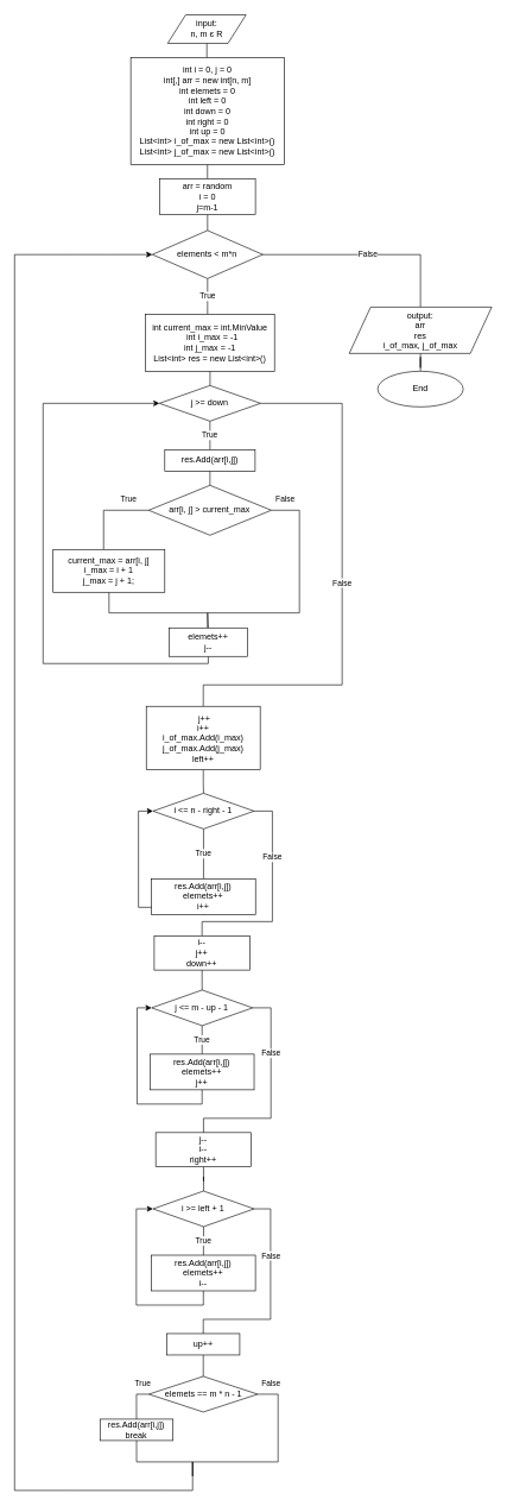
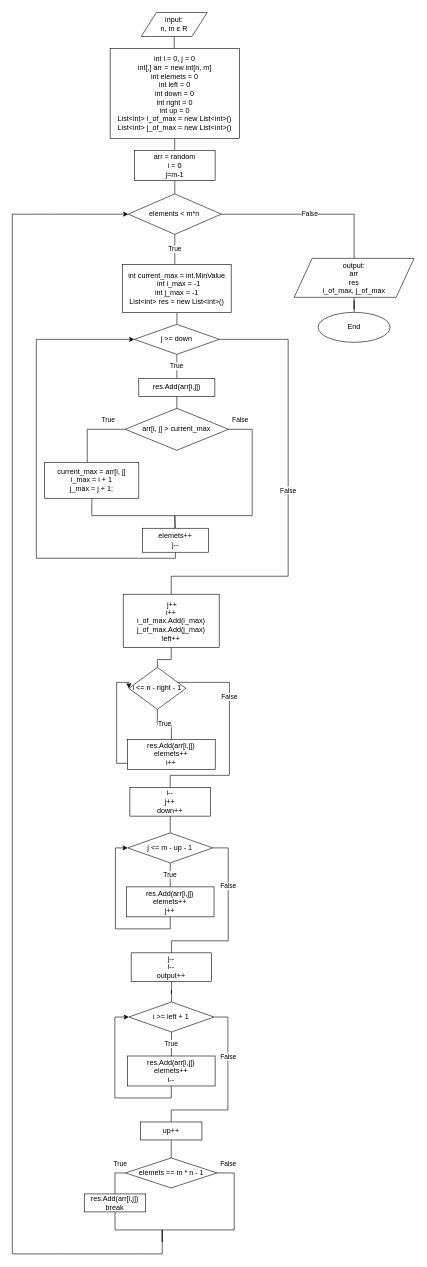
  <mxCell id="0" />
  <mxCell id="1" parent="0" />
  <mxCell id="2" value="" style="edgeStyle=orthogonalEdgeStyle;rounded=0;orthogonalLoop=1;jettySize=auto;html=1;endArrow=none;endFill=0;" edge="1" parent="1" source="3" target="5"><mxGeometry relative="1" as="geometry" /></mxCell>
  <mxCell id="3" value="input:&lt;br&gt;n, m є R" style="shape=parallelogram;html=1;strokeWidth=1;perimeter=parallelogramPerimeter;whiteSpace=wrap;rounded=0;arcSize=12;size=0.23;" vertex="1" parent="1"><mxGeometry x="235" y="20" width="110" height="40" as="geometry" /></mxCell>
  <mxCell id="4" value="" style="edgeStyle=orthogonalEdgeStyle;rounded=0;orthogonalLoop=1;jettySize=auto;html=1;endArrow=none;endFill=0;" edge="1" parent="1" source="5" target="7"><mxGeometry relative="1" as="geometry" /></mxCell>
  <mxCell id="5" value="int i = 0, j = 0&lt;br&gt;int[,] arr = new int[n, m]&lt;br&gt;int elemets = 0&lt;br&gt;int left = 0&lt;br&gt;int down = 0&lt;br&gt;int right = 0&lt;br&gt;int up = 0&lt;br&gt;List&amp;lt;int&amp;gt; i_of_max = new List&amp;lt;int&amp;gt;()&lt;br&gt;List&amp;lt;int&amp;gt; j_of_max = new List&amp;lt;int&amp;gt;()" style="rounded=0;whiteSpace=wrap;html=1;" vertex="1" parent="1"><mxGeometry x="183.13" y="80" width="215.63" height="150" as="geometry" /></mxCell>
  <mxCell id="6" value="" style="edgeStyle=orthogonalEdgeStyle;rounded=0;orthogonalLoop=1;jettySize=auto;html=1;endArrow=none;endFill=0;" edge="1" parent="1" source="7" target="10"><mxGeometry relative="1" as="geometry" /></mxCell>
  <mxCell id="7" value="arr = random&lt;br&gt;i = 0&lt;br&gt;j=m-1" style="rounded=0;whiteSpace=wrap;html=1;" vertex="1" parent="1"><mxGeometry x="223.72" y="250" width="134.45" height="50" as="geometry" /></mxCell>
  <mxCell id="8" value="True" style="edgeStyle=orthogonalEdgeStyle;rounded=0;orthogonalLoop=1;jettySize=auto;html=1;endArrow=none;endFill=0;" edge="1" parent="1" source="10" target="12"><mxGeometry relative="1" as="geometry"><Array as="points"><mxPoint x="291" y="429" /><mxPoint x="291" y="429" /></Array></mxGeometry></mxCell>
  <mxCell id="9" value="False" style="edgeStyle=orthogonalEdgeStyle;rounded=0;orthogonalLoop=1;jettySize=auto;html=1;endArrow=none;endFill=0;" edge="1" parent="1" source="10" target="55"><mxGeometry relative="1" as="geometry" /></mxCell>
  <mxCell id="10" value="elements &amp;lt; m*n" style="rhombus;whiteSpace=wrap;html=1;rounded=0;direction=south;" vertex="1" parent="1"><mxGeometry x="213.45" y="322.5" width="155" height="67.5" as="geometry" /></mxCell>
  <mxCell id="11" value="" style="edgeStyle=orthogonalEdgeStyle;rounded=0;orthogonalLoop=1;jettySize=auto;html=1;endArrow=none;endFill=0;" edge="1" parent="1" source="12" target="15"><mxGeometry relative="1" as="geometry" /></mxCell>
  <mxCell id="12" value="&lt;div&gt;int current_max = int.MinValue&lt;/div&gt;&lt;div&gt;&amp;nbsp; int i_max = -1&lt;/div&gt;&lt;div&gt;int j_max = -1&lt;/div&gt;&lt;div&gt;List&amp;lt;int&amp;gt; res = new List&amp;lt;int&amp;gt;()&lt;br&gt;&lt;/div&gt;" style="rounded=0;whiteSpace=wrap;html=1;" vertex="1" parent="1"><mxGeometry x="203.75" y="440" width="181.25" height="80" as="geometry" /></mxCell>
  <mxCell id="13" value="True" style="edgeStyle=orthogonalEdgeStyle;rounded=0;orthogonalLoop=1;jettySize=auto;html=1;endArrow=none;endFill=0;" edge="1" parent="1" source="15" target="20"><mxGeometry relative="1" as="geometry" /></mxCell>
  <mxCell id="14" value="False" style="edgeStyle=orthogonalEdgeStyle;rounded=0;orthogonalLoop=1;jettySize=auto;html=1;entryX=0.5;entryY=0;entryDx=0;entryDy=0;endArrow=none;endFill=0;" edge="1" parent="1" source="15" target="26"><mxGeometry relative="1" as="geometry"><Array as="points"><mxPoint x="480" y="565" /><mxPoint x="480" y="960" /><mxPoint x="285" y="960" /><mxPoint x="285" y="980" /></Array></mxGeometry></mxCell>
  <mxCell id="15" value="j &amp;gt;= down" style="rhombus;whiteSpace=wrap;html=1;rounded=0;direction=south;" vertex="1" parent="1"><mxGeometry x="223.44" y="540" width="141.87" height="50" as="geometry" /></mxCell>
  <mxCell id="16" value="True" style="edgeStyle=orthogonalEdgeStyle;rounded=0;orthogonalLoop=1;jettySize=auto;html=1;endArrow=none;endFill=0;" edge="1" parent="1" source="18" target="22"><mxGeometry x="-0.522" y="-15" relative="1" as="geometry"><Array as="points"><mxPoint x="145" y="715" /></Array><mxPoint as="offset" /></mxGeometry></mxCell>
  <mxCell id="17" value="False" style="edgeStyle=orthogonalEdgeStyle;rounded=0;orthogonalLoop=1;jettySize=auto;html=1;endArrow=none;endFill=0;" edge="1" parent="1" source="18" target="24"><mxGeometry x="-0.883" y="15" relative="1" as="geometry"><Array as="points"><mxPoint x="420" y="715" /><mxPoint x="420" y="859" /><mxPoint x="291" y="859" /></Array><mxPoint as="offset" /></mxGeometry></mxCell>
  <mxCell id="18" value="arr[i, j] &amp;gt; current_max" style="rhombus;whiteSpace=wrap;html=1;rounded=0;direction=south;" vertex="1" parent="1"><mxGeometry x="208.29" y="680" width="172.19" height="70" as="geometry" /></mxCell>
  <mxCell id="19" style="edgeStyle=orthogonalEdgeStyle;rounded=0;orthogonalLoop=1;jettySize=auto;html=1;entryX=0;entryY=0.5;entryDx=0;entryDy=0;endArrow=none;endFill=0;" edge="1" parent="1" source="20" target="18"><mxGeometry relative="1" as="geometry" /></mxCell>
  <mxCell id="20" value="&lt;div&gt;res.Add(arr[i,j])&lt;/div&gt;" style="rounded=0;whiteSpace=wrap;html=1;" vertex="1" parent="1"><mxGeometry x="230.94" y="630" width="126.88" height="30" as="geometry" /></mxCell>
  <mxCell id="21" style="edgeStyle=orthogonalEdgeStyle;rounded=0;orthogonalLoop=1;jettySize=auto;html=1;entryX=0.5;entryY=0;entryDx=0;entryDy=0;endArrow=none;endFill=0;" edge="1" parent="1" source="22" target="24"><mxGeometry relative="1" as="geometry"><Array as="points"><mxPoint x="153" y="859" /><mxPoint x="291" y="859" /></Array></mxGeometry></mxCell>
  <mxCell id="22" value="&lt;div&gt;current_max = arr[i, j]&lt;/div&gt;&lt;div&gt;i_max = i + 1&lt;br&gt;&lt;/div&gt;&lt;div&gt;j_max = j + 1;&lt;br&gt;&lt;/div&gt;" style="rounded=0;whiteSpace=wrap;html=1;" vertex="1" parent="1"><mxGeometry x="74.06" y="770" width="156.88" height="60" as="geometry" /></mxCell>
  <mxCell id="23" style="edgeStyle=orthogonalEdgeStyle;rounded=0;orthogonalLoop=1;jettySize=auto;html=1;entryX=0.5;entryY=1;entryDx=0;entryDy=0;endArrow=classic;endFill=1;" edge="1" parent="1" source="24" target="15"><mxGeometry relative="1" as="geometry"><Array as="points"><mxPoint x="292" y="930" /><mxPoint x="60" y="930" /><mxPoint x="60" y="565" /></Array></mxGeometry></mxCell>
  <mxCell id="24" value="&lt;div&gt;elemets++&lt;br&gt;&lt;/div&gt;&lt;div&gt;j--&lt;br&gt;&lt;/div&gt;" style="rounded=0;whiteSpace=wrap;html=1;" vertex="1" parent="1"><mxGeometry x="237" y="880" width="110" height="40" as="geometry" /></mxCell>
  <mxCell id="25" style="edgeStyle=orthogonalEdgeStyle;rounded=0;orthogonalLoop=1;jettySize=auto;html=1;entryX=0;entryY=0.5;entryDx=0;entryDy=0;endArrow=none;endFill=0;" edge="1" parent="1" source="26" target="29"><mxGeometry relative="1" as="geometry" /></mxCell>
  <mxCell id="26" value="&lt;div&gt;&amp;nbsp;j++&lt;br&gt;&lt;/div&gt;&lt;div&gt;i++&lt;br&gt;&lt;/div&gt;&lt;div&gt;i_of_max.Add(i_max)&lt;br&gt;&lt;/div&gt;&lt;div&gt;j_of_max.Add(j_max)&lt;br&gt;&lt;/div&gt;&lt;div&gt;&lt;span&gt;left++&lt;/span&gt;&lt;br&gt;&lt;/div&gt;" style="rounded=0;whiteSpace=wrap;html=1;" vertex="1" parent="1"><mxGeometry x="204.95" y="990" width="160" height="89" as="geometry" /></mxCell>
  <mxCell id="27" value="True" style="edgeStyle=orthogonalEdgeStyle;rounded=0;orthogonalLoop=1;jettySize=auto;html=1;endArrow=none;endFill=0;" edge="1" parent="1" source="29" target="31"><mxGeometry relative="1" as="geometry" /></mxCell>
  <mxCell id="28" value="False" style="edgeStyle=orthogonalEdgeStyle;rounded=0;orthogonalLoop=1;jettySize=auto;html=1;entryX=0.5;entryY=0;entryDx=0;entryDy=0;endArrow=none;endFill=0;" edge="1" parent="1" source="29" target="33"><mxGeometry x="-0.39" relative="1" as="geometry"><Array as="points"><mxPoint x="382" y="1137" /><mxPoint x="382" y="1292" /></Array><mxPoint as="offset" /></mxGeometry></mxCell>
- <mxCell id="29" value="i &amp;lt;= n - right - 1" style="rhombus;whiteSpace=wrap;html=1;rounded=0;direction=south;" vertex="1" parent="1"><mxGeometry x="214.41" y="1112" width="141.87" height="50" as="geometry" /></mxCell>
+ <mxCell id="29" value="i &amp;lt;= n - right - 1" style="rhombus;whiteSpace=wrap;html=1;rounded=0;direction=south;" vertex="1" parent="1"><mxGeometry x="214.41" y="1112" width="95" height="70" as="geometry" /></mxCell>
  <mxCell id="30" style="edgeStyle=orthogonalEdgeStyle;rounded=0;orthogonalLoop=1;jettySize=auto;html=1;entryX=0.5;entryY=1;entryDx=0;entryDy=0;endArrow=classic;endFill=1;exitX=0.5;exitY=1;exitDx=0;exitDy=0;" edge="1" parent="1" source="31" target="29"><mxGeometry relative="1" as="geometry"><Array as="points"><mxPoint x="285" y="1272" /><mxPoint x="194" y="1272" /><mxPoint x="194" y="1137" /></Array></mxGeometry></mxCell>
  <mxCell id="31" value="&lt;div&gt;res.Add(arr[i,j])&lt;/div&gt;&lt;div&gt;&lt;div&gt;elemets++&lt;br&gt;&lt;/div&gt;&lt;div&gt;i++&lt;/div&gt;&lt;/div&gt;" style="rounded=0;whiteSpace=wrap;html=1;" vertex="1" parent="1"><mxGeometry x="212.31" y="1232" width="146.06" height="50" as="geometry" /></mxCell>
  <mxCell id="32" value="" style="edgeStyle=orthogonalEdgeStyle;rounded=0;orthogonalLoop=1;jettySize=auto;html=1;endArrow=none;endFill=0;" edge="1" parent="1" source="33" target="36"><mxGeometry relative="1" as="geometry" /></mxCell>
  <mxCell id="33" value="&lt;div&gt;i--&lt;br&gt;&lt;/div&gt;&lt;div&gt;j++&lt;/div&gt;&lt;div&gt;down++&lt;br&gt;&lt;/div&gt;" style="rounded=0;whiteSpace=wrap;html=1;" vertex="1" parent="1"><mxGeometry x="216.11" y="1312" width="134.28" height="48" as="geometry" /></mxCell>
  <mxCell id="34" value="True" style="edgeStyle=orthogonalEdgeStyle;rounded=0;orthogonalLoop=1;jettySize=auto;html=1;endArrow=none;endFill=0;" edge="1" parent="1" source="36" target="38"><mxGeometry relative="1" as="geometry" /></mxCell>
  <mxCell id="35" value="False" style="edgeStyle=orthogonalEdgeStyle;rounded=0;orthogonalLoop=1;jettySize=auto;html=1;entryX=0.5;entryY=0;entryDx=0;entryDy=0;endArrow=none;endFill=0;" edge="1" parent="1" source="36" target="40"><mxGeometry x="-0.39" relative="1" as="geometry"><Array as="points"><mxPoint x="380" y="1413" /><mxPoint x="380" y="1568" /></Array><mxPoint as="offset" /></mxGeometry></mxCell>
  <mxCell id="36" value="j &amp;lt;= m - up - 1" style="rhombus;whiteSpace=wrap;html=1;rounded=0;direction=south;" vertex="1" parent="1"><mxGeometry x="212.41" y="1388" width="141.87" height="50" as="geometry" /></mxCell>
  <mxCell id="37" style="edgeStyle=orthogonalEdgeStyle;rounded=0;orthogonalLoop=1;jettySize=auto;html=1;entryX=0.5;entryY=1;entryDx=0;entryDy=0;endArrow=classic;endFill=1;exitX=0.5;exitY=1;exitDx=0;exitDy=0;" edge="1" parent="1" source="38" target="36"><mxGeometry relative="1" as="geometry"><Array as="points"><mxPoint x="283" y="1548" /><mxPoint x="192" y="1548" /><mxPoint x="192" y="1413" /></Array></mxGeometry></mxCell>
  <mxCell id="38" value="&lt;div&gt;res.Add(arr[i,j])&lt;/div&gt;&lt;div&gt;&lt;div&gt;elemets++&lt;br&gt;&lt;/div&gt;&lt;div&gt;j++&lt;/div&gt;&lt;/div&gt;" style="rounded=0;whiteSpace=wrap;html=1;" vertex="1" parent="1"><mxGeometry x="210.31" y="1478" width="146.06" height="50" as="geometry" /></mxCell>
  <mxCell id="39" value="" style="edgeStyle=orthogonalEdgeStyle;rounded=0;orthogonalLoop=1;jettySize=auto;html=1;endArrow=none;endFill=0;" edge="1" parent="1" source="40" target="43"><mxGeometry relative="1" as="geometry" /></mxCell>
- <mxCell id="40" value="&lt;div&gt;j--&lt;/div&gt;&lt;div&gt;i--&lt;/div&gt;&lt;div&gt;right++&lt;/div&gt;" style="rounded=0;whiteSpace=wrap;html=1;" vertex="1" parent="1"><mxGeometry x="218.2" y="1588" width="134.28" height="48" as="geometry" /></mxCell>
+ <mxCell id="40" value="&lt;div&gt;j--&lt;/div&gt;&lt;div&gt;i--&lt;/div&gt;&lt;div&gt;output++&lt;/div&gt;" style="rounded=0;whiteSpace=wrap;html=1;" vertex="1" parent="1"><mxGeometry x="218.2" y="1588" width="134.28" height="48" as="geometry" /></mxCell>
  <mxCell id="41" value="True" style="edgeStyle=orthogonalEdgeStyle;rounded=0;orthogonalLoop=1;jettySize=auto;html=1;endArrow=none;endFill=0;" edge="1" parent="1" source="43" target="45"><mxGeometry relative="1" as="geometry" /></mxCell>
  <mxCell id="42" value="False" style="edgeStyle=orthogonalEdgeStyle;rounded=0;orthogonalLoop=1;jettySize=auto;html=1;entryX=0.5;entryY=0;entryDx=0;entryDy=0;endArrow=none;endFill=0;" edge="1" parent="1" source="43" target="48"><mxGeometry x="-0.39" relative="1" as="geometry"><Array as="points"><mxPoint x="379.48" y="1695" /><mxPoint x="379.48" y="1850" /></Array><mxPoint as="offset" /></mxGeometry></mxCell>
  <mxCell id="43" value="i &amp;gt;= left + 1" style="rhombus;whiteSpace=wrap;html=1;rounded=0;direction=south;" vertex="1" parent="1"><mxGeometry x="214.41" y="1670" width="141.87" height="50" as="geometry" /></mxCell>
  <mxCell id="44" style="edgeStyle=orthogonalEdgeStyle;rounded=0;orthogonalLoop=1;jettySize=auto;html=1;entryX=0.5;entryY=1;entryDx=0;entryDy=0;endArrow=classic;endFill=1;exitX=0.5;exitY=1;exitDx=0;exitDy=0;" edge="1" parent="1" source="45" target="43"><mxGeometry relative="1" as="geometry"><Array as="points"><mxPoint x="285" y="1830" /><mxPoint x="191" y="1830" /><mxPoint x="191" y="1695" /></Array></mxGeometry></mxCell>
  <mxCell id="45" value="&lt;div&gt;res.Add(arr[i,j])&lt;/div&gt;&lt;div&gt;&lt;div&gt;elemets++&lt;br&gt;&lt;/div&gt;&lt;div&gt;i--&lt;/div&gt;&lt;/div&gt;" style="rounded=0;whiteSpace=wrap;html=1;" vertex="1" parent="1"><mxGeometry x="212.11" y="1760" width="146.06" height="50" as="geometry" /></mxCell>
  <mxCell id="46" style="edgeStyle=orthogonalEdgeStyle;rounded=0;orthogonalLoop=1;jettySize=auto;html=1;entryX=0.5;entryY=1;entryDx=0;entryDy=0;endArrow=classic;endFill=1;" edge="1" parent="1" target="10"><mxGeometry relative="1" as="geometry"><mxPoint x="230" y="2090" as="sourcePoint" /><Array as="points"><mxPoint x="100" y="2090" /><mxPoint x="20" y="2090" /><mxPoint x="20" y="356" /></Array></mxGeometry></mxCell>
  <mxCell id="47" style="edgeStyle=orthogonalEdgeStyle;rounded=0;orthogonalLoop=1;jettySize=auto;html=1;entryX=0;entryY=0.5;entryDx=0;entryDy=0;endArrow=none;endFill=0;" edge="1" parent="1" source="48" target="51"><mxGeometry relative="1" as="geometry" /></mxCell>
  <mxCell id="48" value="&lt;div&gt;up++&lt;/div&gt;" style="rounded=0;whiteSpace=wrap;html=1;" vertex="1" parent="1"><mxGeometry x="233.72" y="1870" width="102.48" height="30" as="geometry" /></mxCell>
  <mxCell id="49" value="True" style="edgeStyle=orthogonalEdgeStyle;rounded=0;orthogonalLoop=1;jettySize=auto;html=1;entryX=0.5;entryY=0;entryDx=0;entryDy=0;endArrow=none;endFill=0;" edge="1" parent="1" source="51" target="53"><mxGeometry x="-0.661" y="-15" relative="1" as="geometry"><Array as="points"><mxPoint x="191" y="1955" /></Array><mxPoint as="offset" /></mxGeometry></mxCell>
  <mxCell id="50" value="False" style="edgeStyle=orthogonalEdgeStyle;rounded=0;orthogonalLoop=1;jettySize=auto;html=1;endArrow=none;endFill=0;" edge="1" parent="1" source="51"><mxGeometry x="-0.869" y="15" relative="1" as="geometry"><mxPoint x="270" y="2050" as="targetPoint" /><Array as="points"><mxPoint x="390" y="1955" /><mxPoint x="390" y="2050" /><mxPoint x="270" y="2050" /><mxPoint x="270" y="2070" /></Array><mxPoint as="offset" /></mxGeometry></mxCell>
  <mxCell id="51" value="elemets == m * n - 1" style="rhombus;whiteSpace=wrap;html=1;rounded=0;direction=south;" vertex="1" parent="1"><mxGeometry x="208.55" y="1930" width="152.81" height="50" as="geometry" /></mxCell>
  <mxCell id="52" style="edgeStyle=orthogonalEdgeStyle;rounded=0;orthogonalLoop=1;jettySize=auto;html=1;endArrow=none;endFill=0;" edge="1" parent="1" source="53"><mxGeometry relative="1" as="geometry"><mxPoint x="230" y="2090" as="targetPoint" /><Array as="points"><mxPoint x="191" y="2050" /><mxPoint x="270" y="2050" /><mxPoint x="270" y="2090" /></Array></mxGeometry></mxCell>
  <mxCell id="53" value="&lt;div&gt;res.Add(arr[i,j])&lt;/div&gt;&lt;div&gt;break&lt;/div&gt;" style="rounded=0;whiteSpace=wrap;html=1;" vertex="1" parent="1"><mxGeometry x="140" y="1990" width="102.48" height="30" as="geometry" /></mxCell>
  <mxCell id="54" value="" style="edgeStyle=orthogonalEdgeStyle;rounded=0;orthogonalLoop=1;jettySize=auto;html=1;endArrow=none;endFill=0;" edge="1" parent="1" source="55" target="56"><mxGeometry relative="1" as="geometry" /></mxCell>
  <mxCell id="55" value="output:&lt;br&gt;arr&lt;br&gt;res&lt;br&gt;i_of_max, j_of_max" style="shape=parallelogram;html=1;strokeWidth=1;perimeter=parallelogramPerimeter;whiteSpace=wrap;rounded=0;arcSize=12;size=0.15;" vertex="1" parent="1"><mxGeometry x="490" y="430" width="200" height="65" as="geometry" /></mxCell>
  <mxCell id="56" value="End" style="ellipse;whiteSpace=wrap;html=1;" vertex="1" parent="1"><mxGeometry x="530" y="520" width="120" height="50" as="geometry" /></mxCell>
